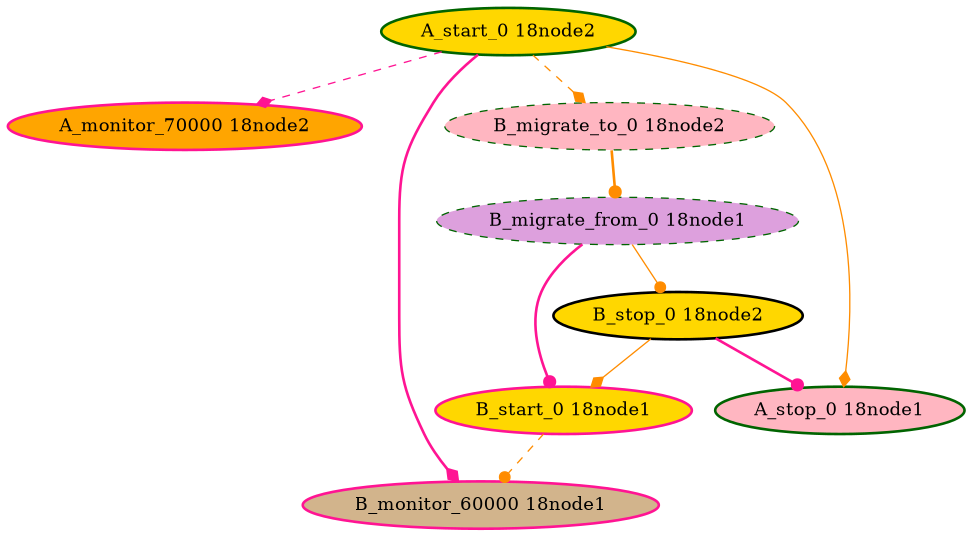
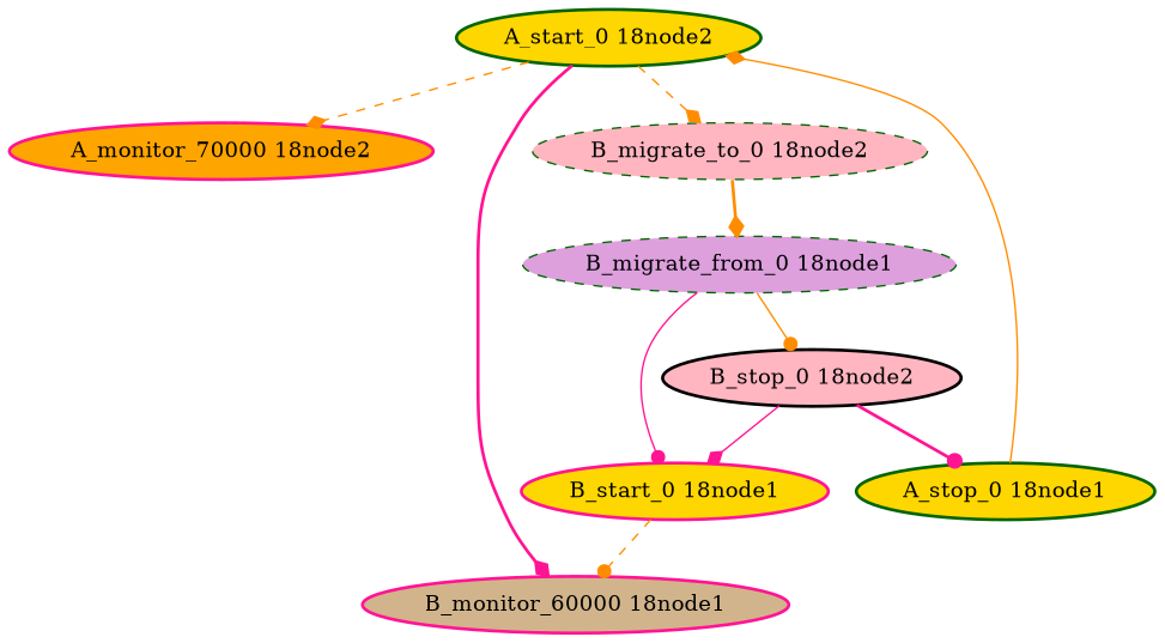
  digraph {
    node [color=darkgreen fillcolor=gold fontcolor=black style="bold,filled"]
    edge [arrowhead=diamond color=deeppink style=solid]
    n1 [color=deeppink fillcolor=orange label="A_monitor_70000 18node2"]
    "A_start_0 18node2"
    "B_migrate_to_0 18node2" [fillcolor=lightpink style="dashed,filled"]
    "B_monitor_60000 18node1" [color=deeppink fillcolor=tan]
    "B_migrate_from_0 18node1" [fillcolor=plum style="dashed,filled"]
    "B_start_0 18node1" [color=deeppink]
-   "B_stop_0 18node2" [color=black]
-   "A_stop_0 18node1" [fillcolor=lightpink]
-   "A_start_0 18node2" -> n1 [style=dashed]
+   "B_stop_0 18node2" [color=black fillcolor=lightpink]
+   "A_stop_0 18node1"
+   "A_start_0 18node2" -> n1 [color=darkorange style=dashed]
    "A_start_0 18node2" -> "B_migrate_to_0 18node2" [color=darkorange style=dashed]
    "A_start_0 18node2" -> "B_monitor_60000 18node1" [style=bold]
-   "B_migrate_to_0 18node2" -> "B_migrate_from_0 18node1" [arrowhead=dot color=darkorange style=bold]
-   "B_migrate_from_0 18node1" -> "B_start_0 18node1" [arrowhead=dot style=bold]
+   "B_migrate_to_0 18node2" -> "B_migrate_from_0 18node1" [color=darkorange style=bold]
+   "B_migrate_from_0 18node1" -> "B_start_0 18node1" [arrowhead=dot]
    "B_migrate_from_0 18node1" -> "B_stop_0 18node2" [arrowhead=dot color=darkorange]
    "B_start_0 18node1" -> "B_monitor_60000 18node1" [arrowhead=dot color=darkorange style=dashed]
-   "B_stop_0 18node2" -> "B_start_0 18node1" [color=darkorange]
+   "B_stop_0 18node2" -> "B_start_0 18node1"
    "B_stop_0 18node2" -> "A_stop_0 18node1" [arrowhead=dot style=bold]
-   "A_start_0 18node2" -> "A_stop_0 18node1" [color=darkorange]
+   "A_stop_0 18node1" -> "A_start_0 18node2" [color=darkorange]
  }
